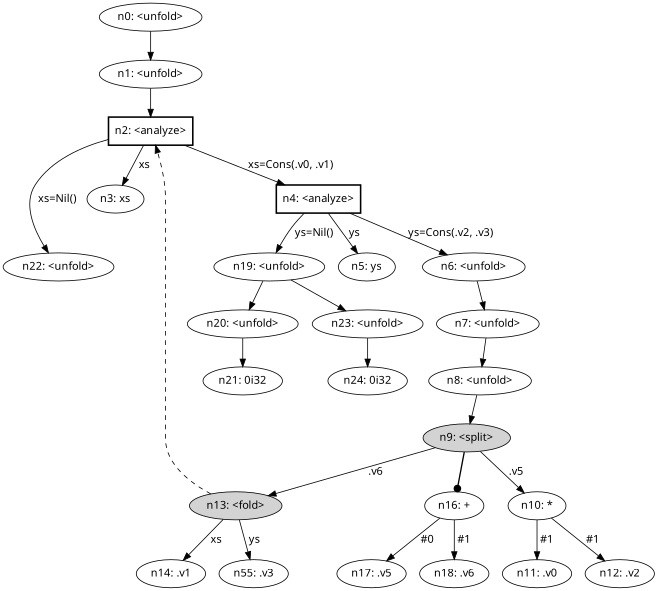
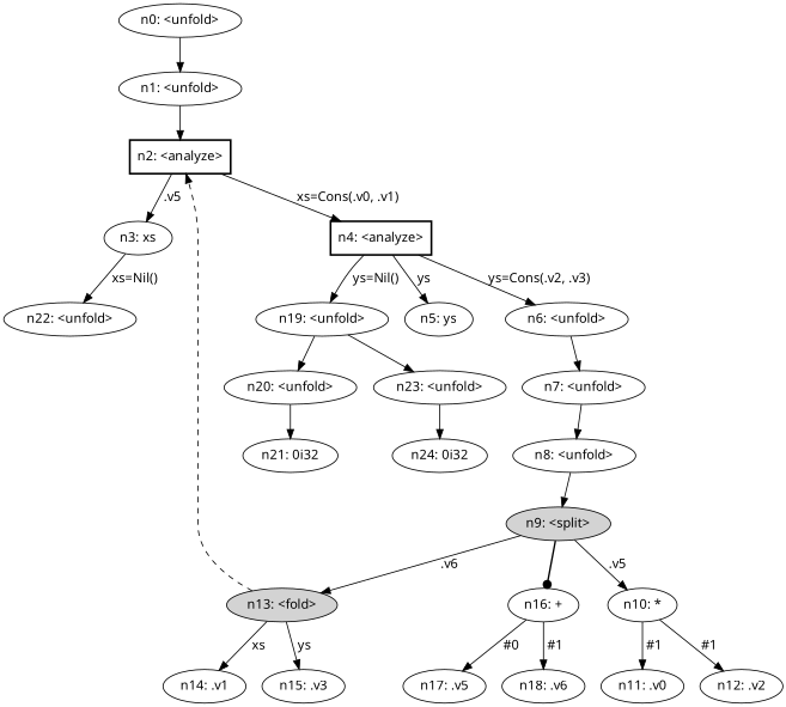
  digraph {
    node [fontname="bold helvetica"]
    edge [fontname="bold helvetica"]
    n1 [label="n0: <unfold>"]
    n2 [label="n1: <unfold>"]
    n3 [label="n2: <analyze>" shape=box style=bold]
    n4 [label="n3: xs"]
    n5 [label="n4: <analyze>" shape=box style=bold]
    n6 [label="n22: <unfold>"]
    n7 [label="n5: ys"]
    n8 [label="n6: <unfold>"]
    n9 [label="n19: <unfold>"]
    n10 [label="n7: <unfold>"]
    n11 [label="n20: <unfold>"]
    n12 [label="n23: <unfold>"]
    n13 [label="n8: <unfold>"]
    n14 [label="n9: <split>" style=filled]
    n15 [label="n10: *"]
    n16 [label="n13: <fold>" style=filled]
    n17 [label="n16: +"]
    n18 [label="n11: .v0"]
    n19 [label="n12: .v2"]
    n20 [label="n14: .v1"]
-   n21 [label="n55: .v3"]
+   n21 [label="n15: .v3"]
    n22 [label="n17: .v5"]
    n23 [label="n18: .v6"]
    n24 [label="n21: 0i32"]
    n25 [label="n24: 0i32"]
    n1 -> n2
    n2 -> n3
-   n3 -> n4 [label=" xs "]
+   n3 -> n4 [label=" .v5 "]
    n3 -> n5 [label=" xs=Cons(.v0, .v1) "]
-   n3 -> n6 [label=" xs=Nil() "]
+   n4 -> n6 [label=" xs=Nil() "]
    n5 -> n7 [label=" ys "]
    n5 -> n8 [label=" ys=Cons(.v2, .v3) "]
    n5 -> n9 [label=" ys=Nil() "]
    n8 -> n10
    n9 -> n11
    n9 -> n12
    n10 -> n13
    n11 -> n24
    n12 -> n25
    n13 -> n14
    n14 -> n15 [label=" .v5 "]
    n14 -> n16 [label=" .v6 "]
    n14 -> n17 [arrowhead=dot penwidth=1.7]
    n15 -> n18 [label=" #1 "]
    n15 -> n19 [label=" #1 "]
    n16 -> n3 [style=dashed]
    n16 -> n20 [label=" xs "]
    n16 -> n21 [label=" ys "]
    n17 -> n22 [label=" #0 "]
    n17 -> n23 [label=" #1 "]
  }
